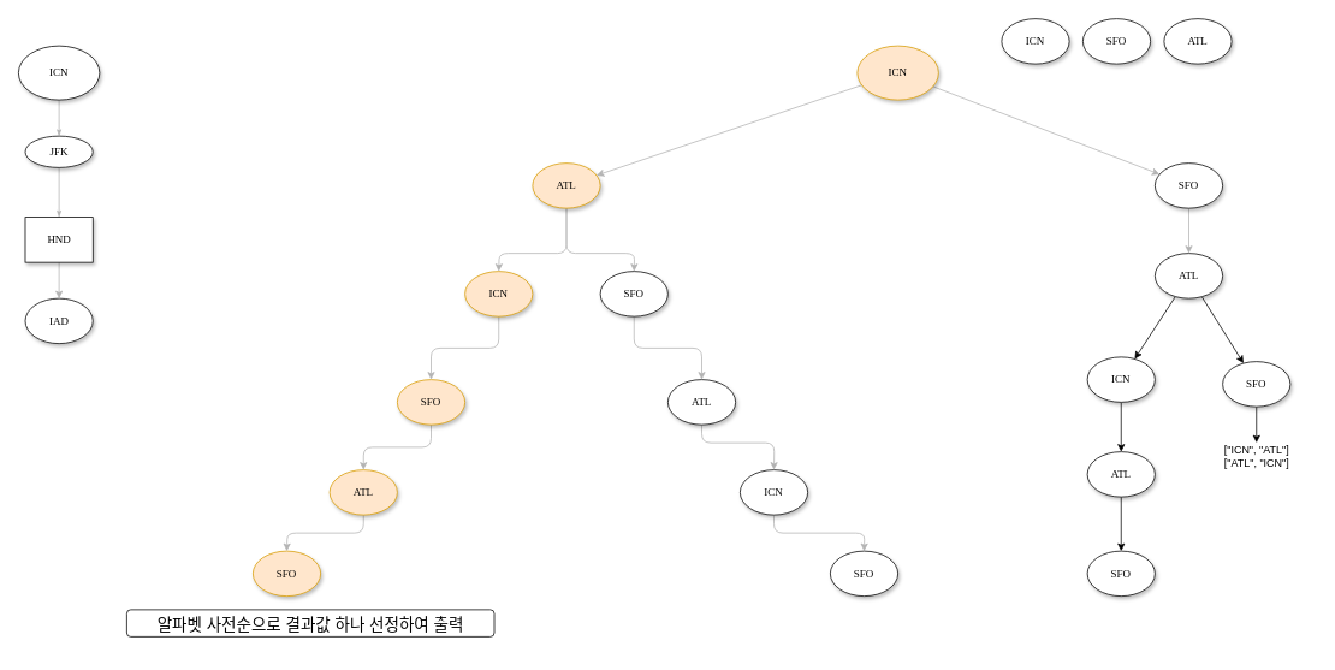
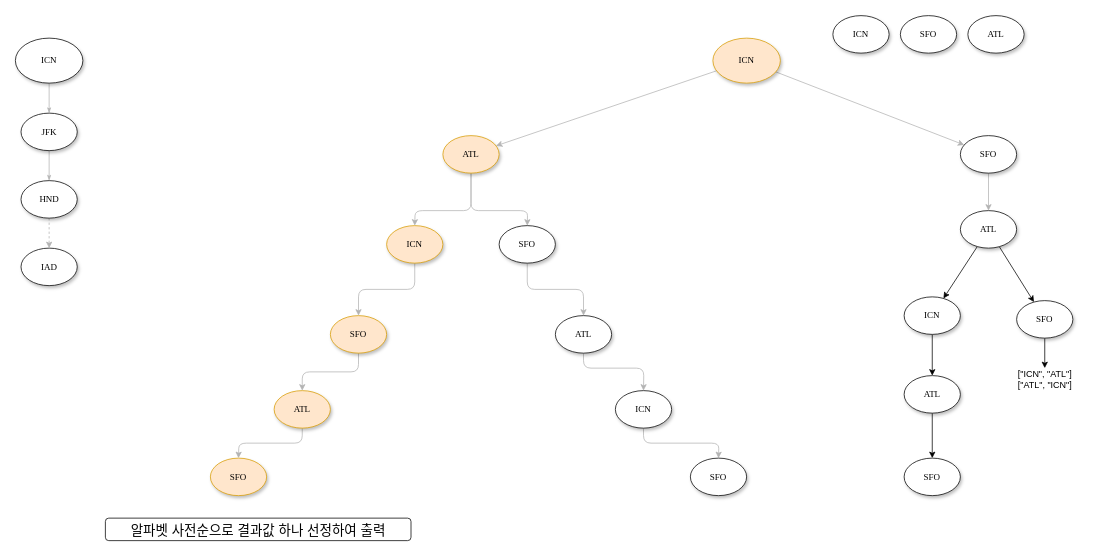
  <mxCell id="0" />
  <mxCell id="1" parent="0" />
  <mxCell id="2" style="edgeStyle=none;rounded=1;html=1;labelBackgroundColor=none;startArrow=none;startFill=0;startSize=5;endArrow=classicThin;endFill=1;endSize=5;jettySize=auto;orthogonalLoop=1;strokeColor=#B3B3B3;strokeWidth=1;fontFamily=Verdana;fontSize=12" parent="1" source="3" target="5" edge="1"><mxGeometry relative="1" as="geometry" /></mxCell>
  <mxCell id="3" value="ICN" style="ellipse;whiteSpace=wrap;html=1;rounded=0;shadow=1;comic=0;labelBackgroundColor=none;strokeWidth=1;fontFamily=Verdana;fontSize=12;align=center;" parent="1" vertex="1"><mxGeometry x="20" y="50" width="90" height="60" as="geometry" /></mxCell>
  <mxCell id="4" value="" style="edgeStyle=none;rounded=1;html=1;labelBackgroundColor=none;startArrow=none;startFill=0;startSize=5;endArrow=classicThin;endFill=1;endSize=5;jettySize=auto;orthogonalLoop=1;strokeColor=#B3B3B3;strokeWidth=1;fontFamily=Verdana;fontSize=12" parent="1" source="5" target="8" edge="1"><mxGeometry relative="1" as="geometry" /></mxCell>
- <mxCell id="5" value="&lt;span&gt;JFK&lt;/span&gt;" style="ellipse;whiteSpace=wrap;html=1;rounded=0;shadow=1;comic=0;labelBackgroundColor=none;strokeWidth=1;fontFamily=Verdana;fontSize=12;align=center;" parent="1" vertex="1"><mxGeometry x="27.5" y="150" width="75" height="35" as="geometry" /></mxCell>
+ <mxCell id="5" value="&lt;span&gt;JFK&lt;/span&gt;" style="ellipse;whiteSpace=wrap;html=1;rounded=0;shadow=1;comic=0;labelBackgroundColor=none;strokeWidth=1;fontFamily=Verdana;fontSize=12;align=center;" parent="1" vertex="1"><mxGeometry x="27.5" y="150" width="75" height="50" as="geometry" /></mxCell>
  <mxCell id="6" value="IAD" style="ellipse;whiteSpace=wrap;html=1;rounded=0;shadow=1;comic=0;labelBackgroundColor=none;strokeWidth=1;fontFamily=Verdana;fontSize=12;align=center;" parent="1" vertex="1"><mxGeometry x="27.5" y="330" width="75" height="50" as="geometry" /></mxCell>
- <mxCell id="7" style="edgeStyle=orthogonalEdgeStyle;rounded=1;orthogonalLoop=1;jettySize=auto;html=1;entryX=0.5;entryY=0;entryDx=0;entryDy=0;strokeColor=#B3B3B3;" edge="1" parent="1" source="8" target="6"><mxGeometry relative="1" as="geometry" /></mxCell>
- <mxCell id="8" value="&lt;span&gt;HND&lt;/span&gt;" style="whiteSpace=wrap;html=1;shadow=1;comic=0;labelBackgroundColor=none;strokeWidth=1;fontFamily=Verdana;fontSize=12;align=center;rounded=0;" parent="1" vertex="1"><mxGeometry x="27.5" y="240" width="75" height="50" as="geometry" /></mxCell>
+ <mxCell id="7" style="edgeStyle=orthogonalEdgeStyle;rounded=1;orthogonalLoop=1;jettySize=auto;html=1;entryX=0.5;entryY=0;entryDx=0;entryDy=0;strokeColor=#B3B3B3;dashed=1;" edge="1" parent="1" source="8" target="6"><mxGeometry relative="1" as="geometry" /></mxCell>
+ <mxCell id="8" value="&lt;span&gt;HND&lt;/span&gt;" style="ellipse;whiteSpace=wrap;html=1;rounded=0;shadow=1;comic=0;labelBackgroundColor=none;strokeWidth=1;fontFamily=Verdana;fontSize=12;align=center;" parent="1" vertex="1"><mxGeometry x="27.5" y="240" width="75" height="50" as="geometry" /></mxCell>
  <mxCell id="9" style="rounded=1;orthogonalLoop=1;jettySize=auto;html=1;strokeColor=#B3B3B3;" edge="1" parent="1" source="11" target="14"><mxGeometry relative="1" as="geometry" /></mxCell>
  <mxCell id="10" style="rounded=1;orthogonalLoop=1;jettySize=auto;html=1;strokeColor=#B3B3B3;" edge="1" parent="1" source="11" target="16"><mxGeometry relative="1" as="geometry" /></mxCell>
  <mxCell id="11" value="ICN" style="ellipse;whiteSpace=wrap;html=1;rounded=0;shadow=1;comic=0;labelBackgroundColor=none;strokeWidth=1;fontFamily=Verdana;fontSize=12;align=center;fillColor=#ffe6cc;strokeColor=#d79b00;" vertex="1" parent="1"><mxGeometry x="950" y="50" width="90" height="60" as="geometry" /></mxCell>
  <mxCell id="12" style="edgeStyle=orthogonalEdgeStyle;rounded=1;orthogonalLoop=1;jettySize=auto;html=1;strokeColor=#B3B3B3;" edge="1" parent="1" source="14" target="21"><mxGeometry relative="1" as="geometry"><Array as="points"><mxPoint x="628" y="280" /><mxPoint x="553" y="280" /></Array></mxGeometry></mxCell>
  <mxCell id="13" style="edgeStyle=orthogonalEdgeStyle;rounded=1;orthogonalLoop=1;jettySize=auto;html=1;strokeColor=#B3B3B3;" edge="1" parent="1" source="14" target="23"><mxGeometry relative="1" as="geometry"><Array as="points"><mxPoint x="628" y="280" /><mxPoint x="703" y="280" /></Array></mxGeometry></mxCell>
  <mxCell id="14" value="&lt;span&gt;ATL&lt;/span&gt;" style="ellipse;whiteSpace=wrap;html=1;rounded=0;shadow=1;comic=0;labelBackgroundColor=none;strokeWidth=1;fontFamily=Verdana;fontSize=12;align=center;fillColor=#ffe6cc;strokeColor=#d79b00;" vertex="1" parent="1"><mxGeometry x="590" y="180" width="75" height="50" as="geometry" /></mxCell>
  <mxCell id="15" style="edgeStyle=orthogonalEdgeStyle;rounded=1;orthogonalLoop=1;jettySize=auto;html=1;entryX=0.5;entryY=0;entryDx=0;entryDy=0;strokeColor=#B3B3B3;" edge="1" parent="1" source="16" target="36"><mxGeometry relative="1" as="geometry" /></mxCell>
  <mxCell id="16" value="&lt;span&gt;SFO&lt;/span&gt;" style="ellipse;whiteSpace=wrap;html=1;rounded=0;shadow=1;comic=0;labelBackgroundColor=none;strokeWidth=1;fontFamily=Verdana;fontSize=12;align=center;" vertex="1" parent="1"><mxGeometry x="1280" y="180" width="75" height="50" as="geometry" /></mxCell>
  <mxCell id="17" value="&lt;span&gt;ICN&lt;br&gt;&lt;/span&gt;" style="ellipse;whiteSpace=wrap;html=1;rounded=0;shadow=1;comic=0;labelBackgroundColor=none;strokeWidth=1;fontFamily=Verdana;fontSize=12;align=center;" vertex="1" parent="1"><mxGeometry x="1110" y="20" width="75" height="50" as="geometry" /></mxCell>
  <mxCell id="18" value="&lt;span&gt;ATL&lt;/span&gt;" style="ellipse;whiteSpace=wrap;html=1;rounded=0;shadow=1;comic=0;labelBackgroundColor=none;strokeWidth=1;fontFamily=Verdana;fontSize=12;align=center;" vertex="1" parent="1"><mxGeometry x="1290" y="20" width="75" height="50" as="geometry" /></mxCell>
  <mxCell id="19" value="&lt;span&gt;SFO&lt;/span&gt;" style="ellipse;whiteSpace=wrap;html=1;rounded=0;shadow=1;comic=0;labelBackgroundColor=none;strokeWidth=1;fontFamily=Verdana;fontSize=12;align=center;" vertex="1" parent="1"><mxGeometry x="1200" y="20" width="75" height="50" as="geometry" /></mxCell>
  <mxCell id="20" style="edgeStyle=orthogonalEdgeStyle;rounded=1;orthogonalLoop=1;jettySize=auto;html=1;entryX=0.5;entryY=0;entryDx=0;entryDy=0;strokeColor=#B3B3B3;" edge="1" parent="1" source="21" target="25"><mxGeometry relative="1" as="geometry" /></mxCell>
  <mxCell id="21" value="&lt;span&gt;ICN&lt;br&gt;&lt;/span&gt;" style="ellipse;whiteSpace=wrap;html=1;rounded=0;shadow=1;comic=0;labelBackgroundColor=none;strokeWidth=1;fontFamily=Verdana;fontSize=12;align=center;fillColor=#ffe6cc;strokeColor=#d79b00;" vertex="1" parent="1"><mxGeometry x="515" y="300" width="75" height="50" as="geometry" /></mxCell>
  <mxCell id="22" style="edgeStyle=orthogonalEdgeStyle;rounded=1;orthogonalLoop=1;jettySize=auto;html=1;strokeColor=#B3B3B3;" edge="1" parent="1" source="23" target="30"><mxGeometry relative="1" as="geometry" /></mxCell>
  <mxCell id="23" value="&lt;span&gt;SFO&lt;/span&gt;" style="ellipse;whiteSpace=wrap;html=1;rounded=0;shadow=1;comic=0;labelBackgroundColor=none;strokeWidth=1;fontFamily=Verdana;fontSize=12;align=center;" vertex="1" parent="1"><mxGeometry x="665" y="300" width="75" height="50" as="geometry" /></mxCell>
  <mxCell id="24" style="edgeStyle=orthogonalEdgeStyle;rounded=1;orthogonalLoop=1;jettySize=auto;html=1;strokeColor=#B3B3B3;" edge="1" parent="1" source="25" target="27"><mxGeometry relative="1" as="geometry" /></mxCell>
  <mxCell id="25" value="&lt;span&gt;SFO&lt;/span&gt;" style="ellipse;whiteSpace=wrap;html=1;rounded=0;shadow=1;comic=0;labelBackgroundColor=none;strokeWidth=1;fontFamily=Verdana;fontSize=12;align=center;fillColor=#ffe6cc;strokeColor=#d79b00;" vertex="1" parent="1"><mxGeometry x="440" y="420" width="75" height="50" as="geometry" /></mxCell>
  <mxCell id="26" style="edgeStyle=orthogonalEdgeStyle;rounded=1;orthogonalLoop=1;jettySize=auto;html=1;strokeColor=#B3B3B3;" edge="1" parent="1" source="27" target="28"><mxGeometry relative="1" as="geometry"><Array as="points"><mxPoint x="403" y="590" /><mxPoint x="318" y="590" /></Array></mxGeometry></mxCell>
  <mxCell id="27" value="&lt;span&gt;ATL&lt;/span&gt;" style="ellipse;whiteSpace=wrap;html=1;rounded=0;shadow=1;comic=0;labelBackgroundColor=none;strokeWidth=1;fontFamily=Verdana;fontSize=12;align=center;fillColor=#ffe6cc;strokeColor=#d79b00;" vertex="1" parent="1"><mxGeometry x="365" y="520" width="75" height="50" as="geometry" /></mxCell>
  <mxCell id="28" value="&lt;span&gt;SFO&lt;/span&gt;" style="ellipse;whiteSpace=wrap;html=1;rounded=0;shadow=1;comic=0;labelBackgroundColor=none;strokeWidth=1;fontFamily=Verdana;fontSize=12;align=center;fillColor=#ffe6cc;strokeColor=#d79b00;" vertex="1" parent="1"><mxGeometry x="280" y="610" width="75" height="50" as="geometry" /></mxCell>
  <mxCell id="29" style="edgeStyle=orthogonalEdgeStyle;rounded=1;orthogonalLoop=1;jettySize=auto;html=1;strokeColor=#B3B3B3;" edge="1" parent="1" source="30" target="32"><mxGeometry relative="1" as="geometry"><Array as="points"><mxPoint x="778" y="490" /><mxPoint x="858" y="490" /></Array></mxGeometry></mxCell>
  <mxCell id="30" value="&lt;span&gt;ATL&lt;/span&gt;" style="ellipse;whiteSpace=wrap;html=1;rounded=0;shadow=1;comic=0;labelBackgroundColor=none;strokeWidth=1;fontFamily=Verdana;fontSize=12;align=center;" vertex="1" parent="1"><mxGeometry x="740" y="420" width="75" height="50" as="geometry" /></mxCell>
  <mxCell id="31" style="edgeStyle=orthogonalEdgeStyle;rounded=1;orthogonalLoop=1;jettySize=auto;html=1;strokeColor=#B3B3B3;" edge="1" parent="1" source="32" target="33"><mxGeometry relative="1" as="geometry"><Array as="points"><mxPoint x="858" y="590" /><mxPoint x="958" y="590" /></Array></mxGeometry></mxCell>
  <mxCell id="32" value="&lt;span&gt;ICN&lt;br&gt;&lt;/span&gt;" style="ellipse;whiteSpace=wrap;html=1;rounded=0;shadow=1;comic=0;labelBackgroundColor=none;strokeWidth=1;fontFamily=Verdana;fontSize=12;align=center;" vertex="1" parent="1"><mxGeometry x="820" y="520" width="75" height="50" as="geometry" /></mxCell>
  <mxCell id="33" value="&lt;span&gt;SFO&lt;/span&gt;" style="ellipse;whiteSpace=wrap;html=1;rounded=0;shadow=1;comic=0;labelBackgroundColor=none;strokeWidth=1;fontFamily=Verdana;fontSize=12;align=center;" vertex="1" parent="1"><mxGeometry x="920" y="610" width="75" height="50" as="geometry" /></mxCell>
  <mxCell id="34" style="rounded=1;orthogonalLoop=1;jettySize=auto;html=1;strokeColor=default;startArrow=none;startFill=0;" edge="1" parent="1" source="36" target="38"><mxGeometry relative="1" as="geometry" /></mxCell>
  <mxCell id="35" style="edgeStyle=none;rounded=1;orthogonalLoop=1;jettySize=auto;html=1;strokeColor=default;startArrow=none;startFill=0;" edge="1" parent="1" source="36" target="40"><mxGeometry relative="1" as="geometry" /></mxCell>
  <mxCell id="36" value="&lt;span&gt;ATL&lt;/span&gt;" style="ellipse;whiteSpace=wrap;html=1;rounded=0;shadow=1;comic=0;labelBackgroundColor=none;strokeWidth=1;fontFamily=Verdana;fontSize=12;align=center;" vertex="1" parent="1"><mxGeometry x="1280" y="280" width="75" height="50" as="geometry" /></mxCell>
  <mxCell id="37" style="edgeStyle=none;rounded=1;orthogonalLoop=1;jettySize=auto;html=1;strokeColor=default;startArrow=none;startFill=0;" edge="1" parent="1" source="38" target="42"><mxGeometry relative="1" as="geometry" /></mxCell>
  <mxCell id="38" value="&lt;span&gt;ICN&lt;br&gt;&lt;/span&gt;" style="ellipse;whiteSpace=wrap;html=1;rounded=0;shadow=1;comic=0;labelBackgroundColor=none;strokeWidth=1;fontFamily=Verdana;fontSize=12;align=center;" vertex="1" parent="1"><mxGeometry x="1205" y="395" width="75" height="50" as="geometry" /></mxCell>
  <mxCell id="39" style="edgeStyle=none;rounded=1;orthogonalLoop=1;jettySize=auto;html=1;strokeColor=default;startArrow=none;startFill=0;" edge="1" parent="1" source="40" target="44"><mxGeometry relative="1" as="geometry" /></mxCell>
  <mxCell id="40" value="&lt;span&gt;SFO&lt;/span&gt;" style="ellipse;whiteSpace=wrap;html=1;rounded=0;shadow=1;comic=0;labelBackgroundColor=none;strokeWidth=1;fontFamily=Verdana;fontSize=12;align=center;" vertex="1" parent="1"><mxGeometry x="1355" y="400" width="75" height="50" as="geometry" /></mxCell>
  <mxCell id="41" style="edgeStyle=none;rounded=1;orthogonalLoop=1;jettySize=auto;html=1;strokeColor=default;startArrow=none;startFill=0;" edge="1" parent="1" source="42" target="43"><mxGeometry relative="1" as="geometry" /></mxCell>
  <mxCell id="42" value="&lt;span&gt;ATL&lt;/span&gt;" style="ellipse;whiteSpace=wrap;html=1;rounded=0;shadow=1;comic=0;labelBackgroundColor=none;strokeWidth=1;fontFamily=Verdana;fontSize=12;align=center;" vertex="1" parent="1"><mxGeometry x="1205" y="500" width="75" height="50" as="geometry" /></mxCell>
  <mxCell id="43" value="&lt;span&gt;SFO&lt;/span&gt;" style="ellipse;whiteSpace=wrap;html=1;rounded=0;shadow=1;comic=0;labelBackgroundColor=none;strokeWidth=1;fontFamily=Verdana;fontSize=12;align=center;" vertex="1" parent="1"><mxGeometry x="1205" y="610" width="75" height="50" as="geometry" /></mxCell>
  <mxCell id="44" value="[&quot;ICN&quot;, &quot;ATL&quot;]&lt;br&gt;[&quot;ATL&quot;, &quot;ICN&quot;]" style="text;html=1;strokeColor=none;fillColor=none;align=center;verticalAlign=middle;whiteSpace=wrap;rounded=0;" vertex="1" parent="1"><mxGeometry x="1327.5" y="490" width="130" height="30" as="geometry" /></mxCell>
- <mxCell id="45" value="알파벳 사전순으로 결과값 하나 선정하여 출력" style="text;strokeColor=default;fillColor=none;align=center;verticalAlign=top;rounded=1;fontSize=18;whiteSpace=wrap;html=1;" vertex="1" parent="1"><mxGeometry x="140" y="675" width="407.5" height="30" as="geometry" /></mxCell>
+ <mxCell id="45" value="알파벳 사전순으로 결과값 하나 선정하여 출력" style="text;strokeColor=default;fillColor=none;align=center;verticalAlign=top;rounded=1;fontSize=18;whiteSpace=wrap;html=1;" vertex="1" parent="1"><mxGeometry x="140" y="690" width="407.5" height="30" as="geometry" /></mxCell>
